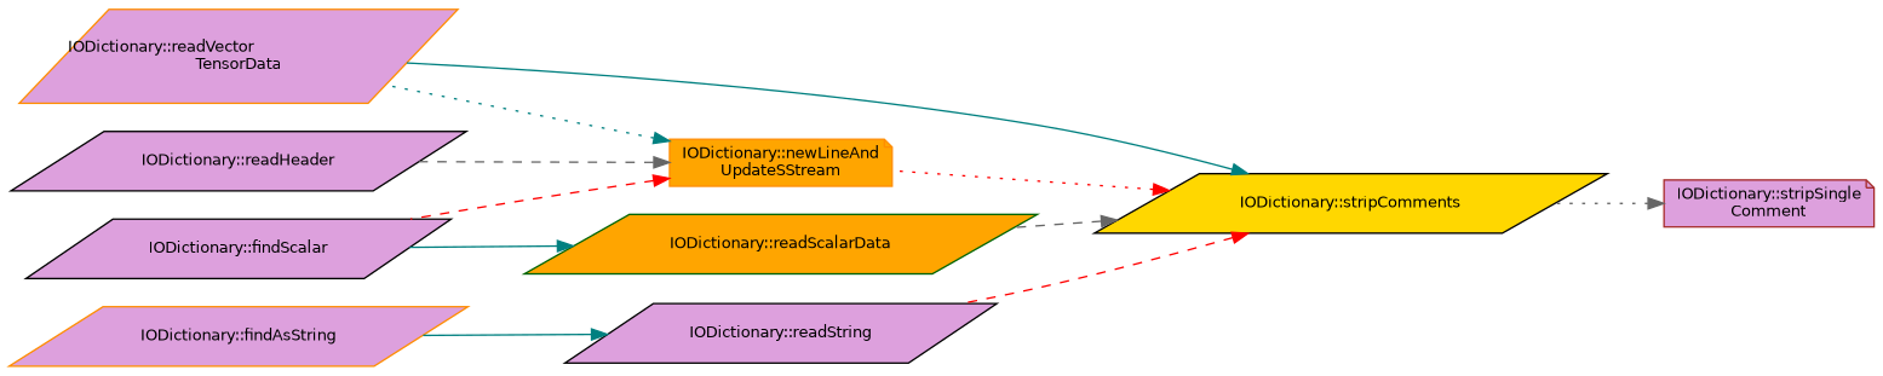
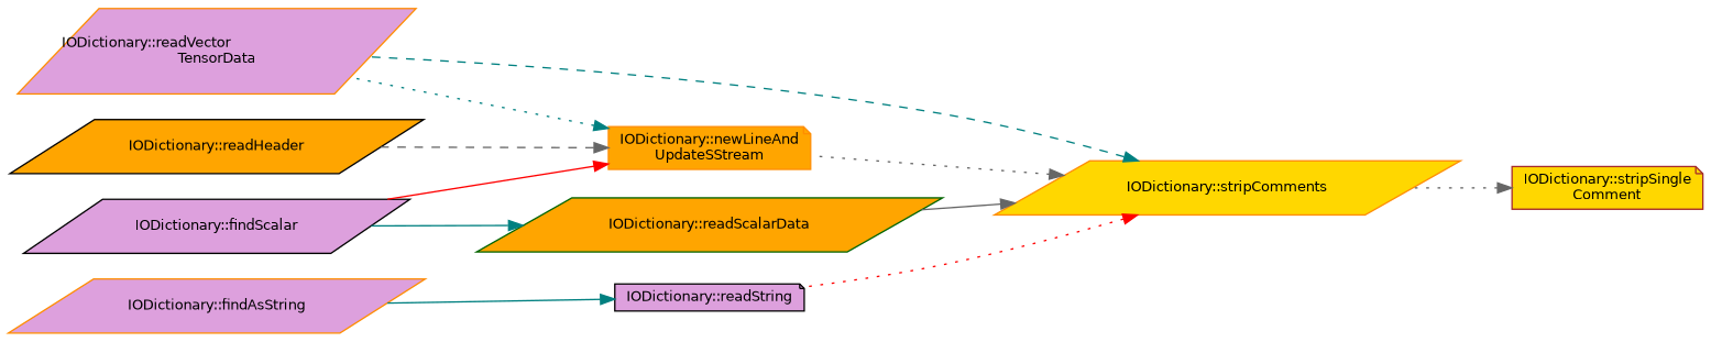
  digraph {
    rankdir=RL
    node [color=darkorange fillcolor=plum fontname=Helvetica fontsize=10 shape=parallelogram style=filled]
    edge [color=gray40 dir=back fontname=Helvetica fontsize=10 labelfontname=Helvetica labelfontsize=10 style=dashed]
-   n1 [color=brown fontcolor=black height=0.2 label="IODictionary::stripSingle\lComment" shape=note width=0.4]
-   n2 [color=black fillcolor=gold height=0.2 label="IODictionary::stripComments" width=0.4]
+   n1 [color=brown fillcolor=gold fontcolor=black height=0.2 label="IODictionary::stripSingle\lComment" shape=note width=0.4]
+   n2 [fillcolor=gold height=0.2 label="IODictionary::stripComments" width=0.4]
    n3 [fillcolor=orange height=0.2 label="IODictionary::newLineAnd\lUpdateSStream" shape=note width=0.4]
    n4 [color=darkgreen fillcolor=orange height=0.2 label="IODictionary::readScalarData" width=0.4]
-   n5 [color=black height=0.2 label="IODictionary::readString" width=0.4]
+   n5 [color=black height=0.2 label="IODictionary::readString" shape=note width=0.4]
    n6 [height=0.2 label="IODictionary::readVector\lTensorData" width=0.4]
    n7 [color=black height=0.2 label="IODictionary::findScalar" width=0.4]
-   n8 [color=black height=0.2 label="IODictionary::readHeader" width=0.4]
+   n8 [color=black fillcolor=orange height=0.2 label="IODictionary::readHeader" width=0.4]
    n9 [height=0.2 label="IODictionary::findAsString" width=0.4]
    n1 -> n2 [style=dotted]
-   n2 -> n3 [color=red style=dotted]
-   n2 -> n4
-   n2 -> n5 [color=red]
-   n2 -> n6 [color=teal style=solid]
+   n2 -> n3 [style=dotted]
+   n2 -> n4 [style=solid]
+   n2 -> n5 [color=red style=dotted]
+   n2 -> n6 [color=teal]
    n3 -> n6 [color=teal style=dotted]
-   n3 -> n7 [color=red]
+   n3 -> n7 [color=red style=solid]
    n3 -> n8
    n4 -> n7 [color=teal style=solid]
    n5 -> n9 [color=teal style=solid]
  }
